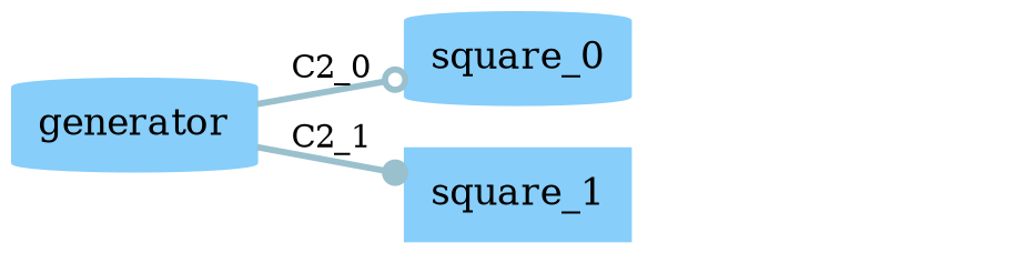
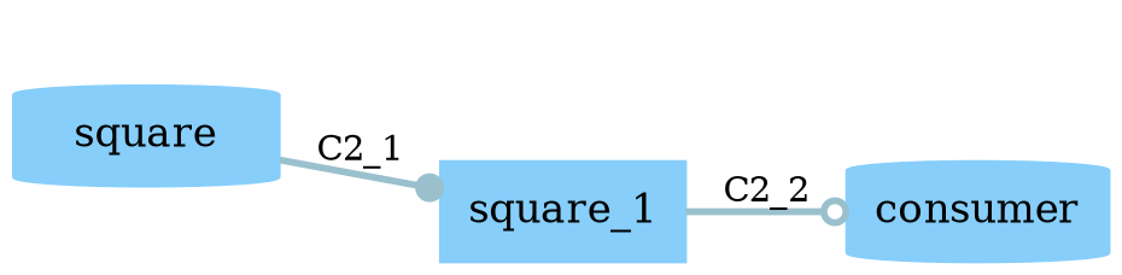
  digraph {
    nodesep=0.2
    rankdir=LR
    ranksep=0.3
    node [color=lightskyblue fontsize=12 shape=cylinder style=filled]
    edge [arrowhead=odot arrowsize=0.8 color=lightblue3 fontsize=10 style="setlinewidth(2)"]
-   n1 [height=0.4 label=generator width=0.4]
-   n2 [height=0.4 label=square_0 width=0.4]
+   n1 [height=0.4 label=square width=0.4]
    n3 [height=0.4 label=square_1 shape=box width=0.4]
-   n1 -> n2 [label=C2_0]
+   n4 [height=0.4 label=consumer width=0.4]
    n1 -> n3 [arrowhead=dot label=C2_1]
+   n3 -> n4 [label=C2_2]
  }
